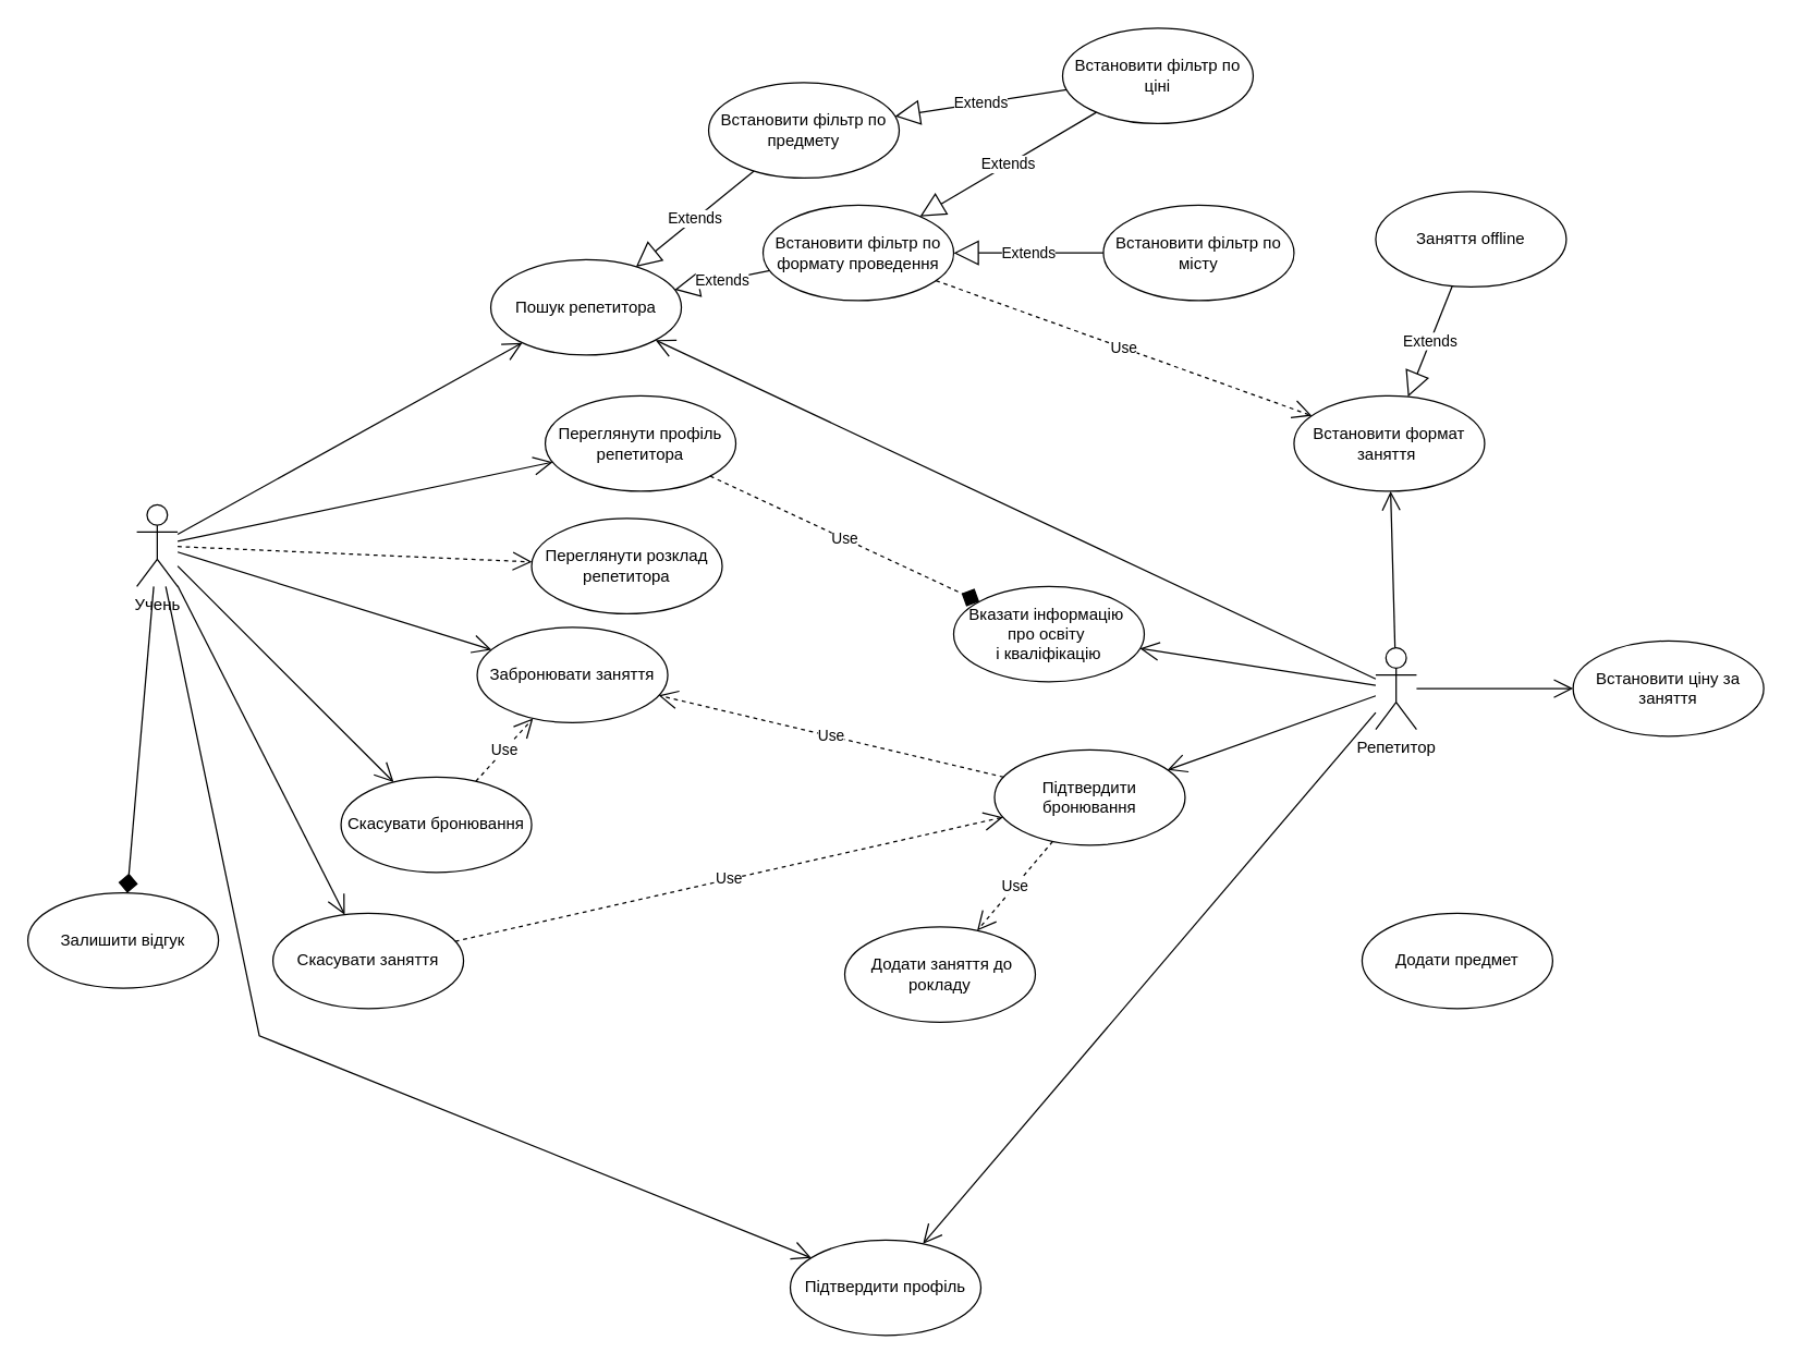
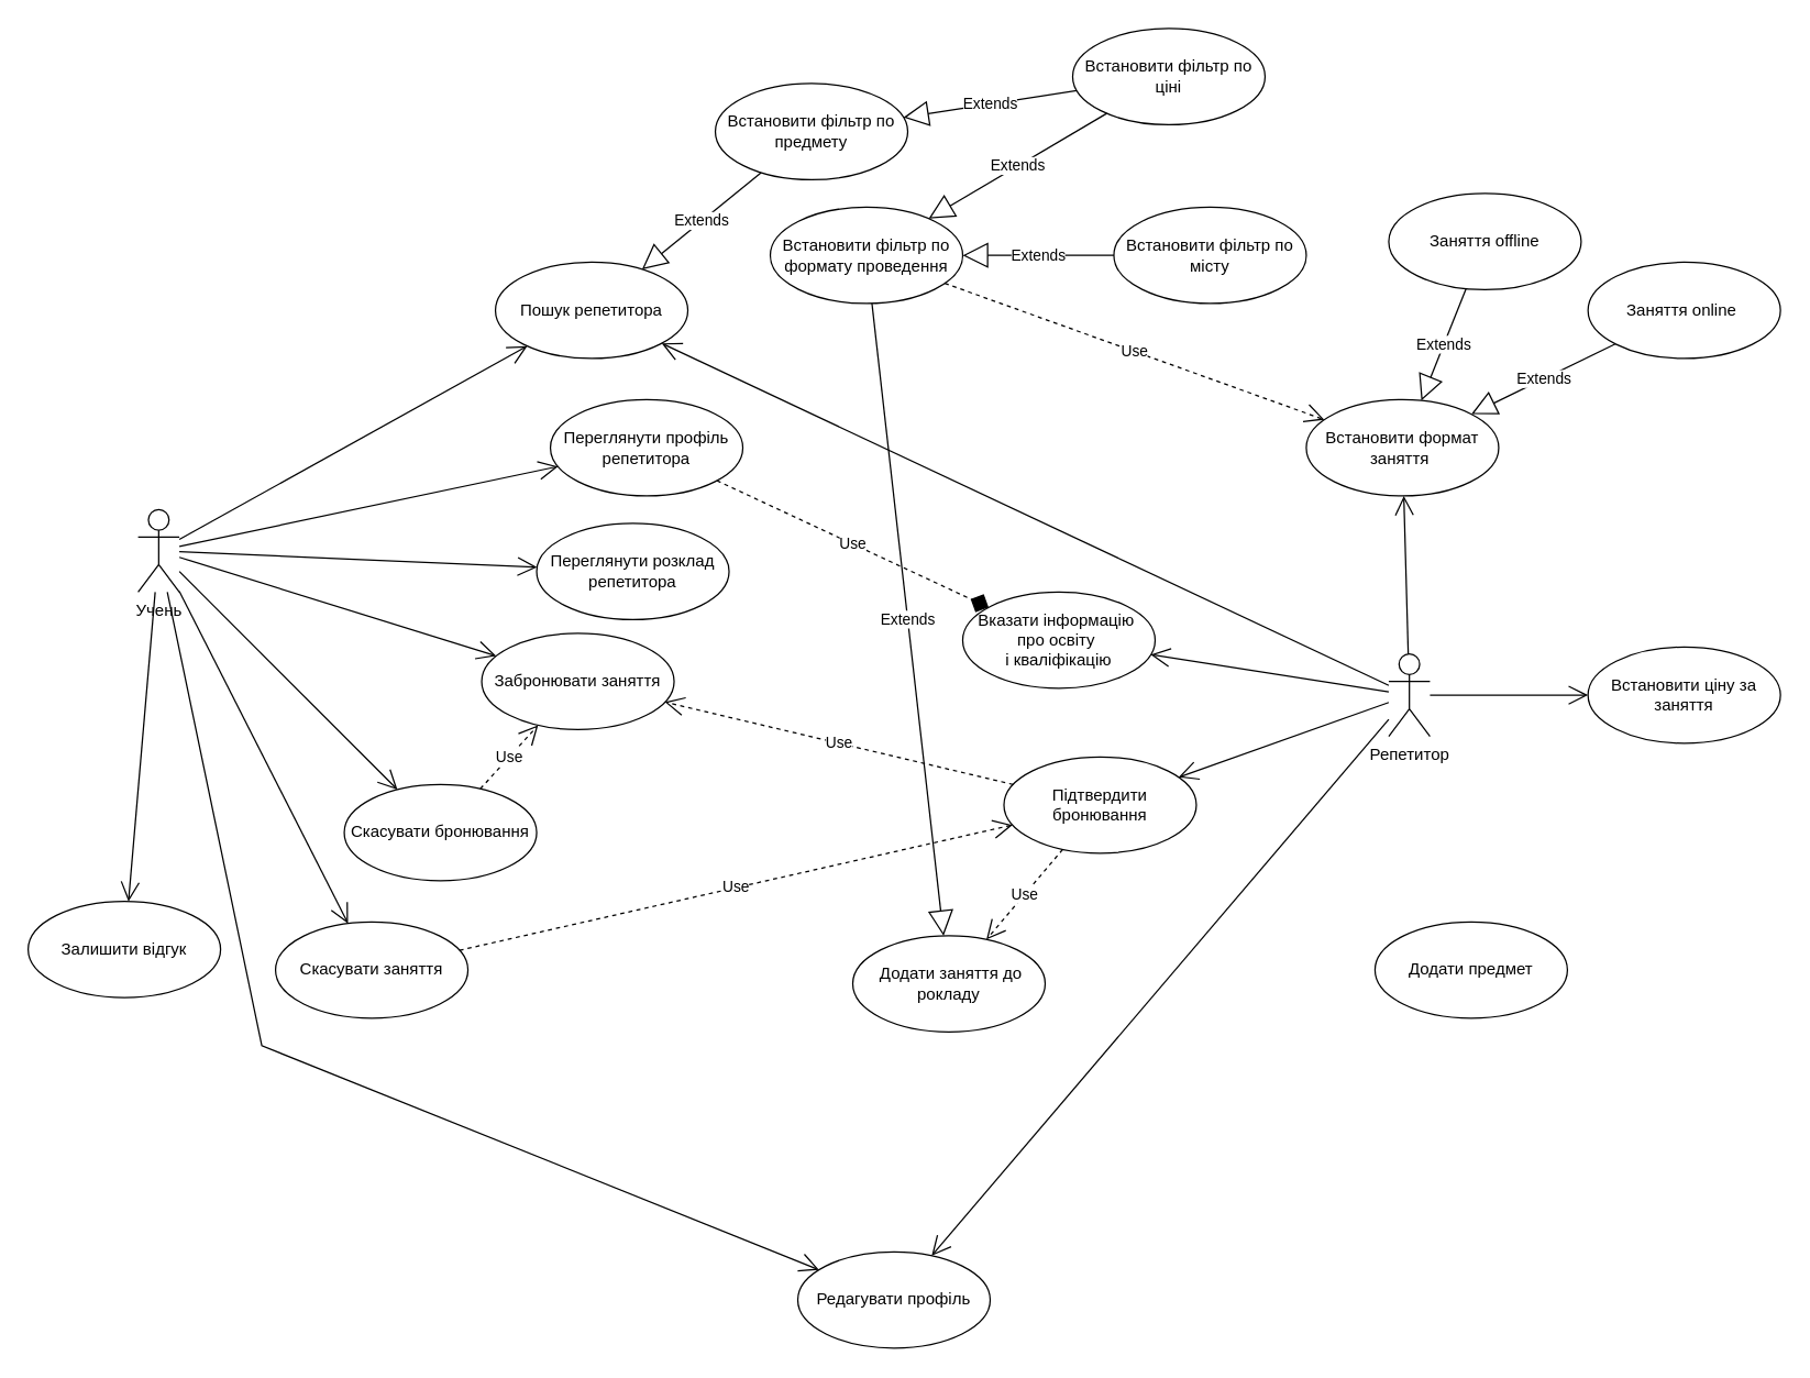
  <mxCell id="0" />
  <mxCell id="1" parent="0" />
  <mxCell id="2" value="Репетитор" style="shape=umlActor;verticalLabelPosition=bottom;verticalAlign=top;html=1;outlineConnect=0;" parent="1" vertex="1"><mxGeometry x="1010" y="475" width="30" height="60" as="geometry" /></mxCell>
  <mxCell id="3" value="Учень" style="shape=umlActor;verticalLabelPosition=bottom;verticalAlign=top;html=1;outlineConnect=0;" parent="1" vertex="1"><mxGeometry x="100" y="370" width="30" height="60" as="geometry" /></mxCell>
  <mxCell id="4" value="Пошук репетитора" style="ellipse;whiteSpace=wrap;html=1;" parent="1" vertex="1"><mxGeometry x="360" y="190" width="140" height="70" as="geometry" /></mxCell>
  <mxCell id="5" value="Переглянути розклад репетитора" style="ellipse;whiteSpace=wrap;html=1;" parent="1" vertex="1"><mxGeometry x="390" y="380" width="140" height="70" as="geometry" /></mxCell>
  <mxCell id="6" value="Переглянути профіль репетитора" style="ellipse;whiteSpace=wrap;html=1;" parent="1" vertex="1"><mxGeometry x="400" y="290" width="140" height="70" as="geometry" /></mxCell>
  <mxCell id="7" value="Залишити відгук" style="ellipse;whiteSpace=wrap;html=1;" parent="1" vertex="1"><mxGeometry y="655" width="140" height="70" as="geometry" x="20" /></mxCell>
  <mxCell id="8" value="Встановити формат заняття&amp;nbsp;" style="ellipse;whiteSpace=wrap;html=1;" parent="1" vertex="1"><mxGeometry x="950" y="290" width="140" height="70" as="geometry" /></mxCell>
  <mxCell id="9" value="Забронювати заняття" style="ellipse;whiteSpace=wrap;html=1;" parent="1" vertex="1"><mxGeometry x="350" y="460" width="140" height="70" as="geometry" /></mxCell>
  <mxCell id="10" value="" style="endArrow=open;endFill=1;endSize=12;html=1;rounded=0;" parent="1" source="3" target="9" edge="1"><mxGeometry width="160" relative="1" as="geometry"><mxPoint x="400" y="370" as="sourcePoint" /><mxPoint x="560" y="370" as="targetPoint" /></mxGeometry></mxCell>
- <mxCell id="11" value="" style="endArrow=open;endFill=1;endSize=12;html=1;rounded=0;dashed=1;" parent="1" source="3" target="5" edge="1"><mxGeometry width="160" relative="1" as="geometry"><mxPoint x="400" y="370" as="sourcePoint" /><mxPoint x="560" y="370" as="targetPoint" /></mxGeometry></mxCell>
+ <mxCell id="11" value="" style="endArrow=open;endFill=1;endSize=12;html=1;rounded=0;" parent="1" source="3" target="5" edge="1"><mxGeometry width="160" relative="1" as="geometry"><mxPoint x="400" y="370" as="sourcePoint" /><mxPoint x="560" y="370" as="targetPoint" /></mxGeometry></mxCell>
  <mxCell id="12" value="" style="endArrow=open;endFill=1;endSize=12;html=1;rounded=0;" parent="1" source="3" target="6" edge="1"><mxGeometry width="160" relative="1" as="geometry"><mxPoint x="400" y="370" as="sourcePoint" /><mxPoint x="560" y="370" as="targetPoint" /></mxGeometry></mxCell>
- <mxCell id="13" value="" style="endArrow=diamond;endFill=1;endSize=12;html=1;rounded=0;" parent="1" source="3" target="7" edge="1"><mxGeometry width="160" relative="1" as="geometry"><mxPoint x="400" y="370" as="sourcePoint" /><mxPoint x="560" y="370" as="targetPoint" /></mxGeometry></mxCell>
+ <mxCell id="13" value="" style="endArrow=open;endFill=1;endSize=12;html=1;rounded=0;" parent="1" source="3" target="7" edge="1"><mxGeometry width="160" relative="1" as="geometry"><mxPoint x="400" y="370" as="sourcePoint" /><mxPoint x="560" y="370" as="targetPoint" /></mxGeometry></mxCell>
  <mxCell id="14" value="" style="endArrow=open;endFill=1;endSize=12;html=1;rounded=0;" parent="1" source="3" target="4" edge="1"><mxGeometry width="160" relative="1" as="geometry"><mxPoint x="400" y="370" as="sourcePoint" /><mxPoint x="560" y="370" as="targetPoint" /></mxGeometry></mxCell>
  <mxCell id="15" value="Встановити фільтр по предмету" style="ellipse;whiteSpace=wrap;html=1;" parent="1" vertex="1"><mxGeometry x="520" y="60" width="140" height="70" as="geometry" /></mxCell>
  <mxCell id="16" value="Заняття offline" style="ellipse;whiteSpace=wrap;html=1;" parent="1" vertex="1"><mxGeometry x="1010" width="140" height="70" as="geometry" y="140" /></mxCell>
+ <mxCell id="17" value="Заняття online&amp;nbsp;" style="ellipse;whiteSpace=wrap;html=1;" parent="1" vertex="1"><mxGeometry x="1155" y="190" width="140" height="70" as="geometry" /></mxCell>
  <mxCell id="18" value="Вказати інформацію&amp;nbsp;&lt;div&gt;про освіту&amp;nbsp;&lt;/div&gt;&lt;div&gt;і кваліфікацію&lt;/div&gt;" style="ellipse;whiteSpace=wrap;html=1;" parent="1" vertex="1"><mxGeometry x="700" y="430" width="140" height="70" as="geometry" /></mxCell>
  <mxCell id="19" value="Встановити ціну за заняття" style="ellipse;whiteSpace=wrap;html=1;" parent="1" vertex="1"><mxGeometry x="1155" y="470" width="140" height="70" as="geometry" /></mxCell>
  <mxCell id="20" value="Підтвердити бронювання" style="ellipse;whiteSpace=wrap;html=1;" parent="1" vertex="1"><mxGeometry x="730" y="550" width="140" height="70" as="geometry" /></mxCell>
  <mxCell id="21" value="&amp;nbsp;Додати заняття до рокладу" style="ellipse;whiteSpace=wrap;html=1;" parent="1" vertex="1"><mxGeometry x="620" y="680" width="140" height="70" as="geometry" /></mxCell>
  <mxCell id="22" value="" style="endArrow=open;endFill=1;endSize=12;html=1;rounded=0;" parent="1" source="2" target="8" edge="1"><mxGeometry width="160" relative="1" as="geometry"><mxPoint x="990" y="440.26" as="sourcePoint" /><mxPoint x="1217" y="587.26" as="targetPoint" /></mxGeometry></mxCell>
  <mxCell id="23" value="" style="endArrow=open;endFill=1;endSize=12;html=1;rounded=0;" parent="1" source="2" target="18" edge="1"><mxGeometry width="160" relative="1" as="geometry"><mxPoint x="80" y="822" as="sourcePoint" /><mxPoint x="192" y="808" as="targetPoint" /></mxGeometry></mxCell>
  <mxCell id="24" value="" style="endArrow=open;endFill=1;endSize=12;html=1;rounded=0;" parent="1" source="2" target="19" edge="1"><mxGeometry width="160" relative="1" as="geometry"><mxPoint x="1020" y="664" as="sourcePoint" /><mxPoint x="1132" y="650" as="targetPoint" /></mxGeometry></mxCell>
  <mxCell id="25" value="" style="endArrow=open;endFill=1;endSize=12;html=1;rounded=0;" parent="1" source="2" target="20" edge="1"><mxGeometry width="160" relative="1" as="geometry"><mxPoint x="1010" y="742" as="sourcePoint" /><mxPoint x="1122" y="728" as="targetPoint" /></mxGeometry></mxCell>
  <mxCell id="26" value="Extends" style="endArrow=block;endSize=16;endFill=0;html=1;rounded=0;" parent="1" source="16" target="8" edge="1"><mxGeometry width="160" relative="1" as="geometry"><mxPoint x="1200" y="370" as="sourcePoint" /><mxPoint x="1360" y="370" as="targetPoint" /></mxGeometry></mxCell>
+ <mxCell id="27" value="Extends" style="endArrow=block;endSize=16;endFill=0;html=1;rounded=0;" parent="1" source="17" target="8" edge="1"><mxGeometry width="160" relative="1" as="geometry"><mxPoint x="1200" y="370" as="sourcePoint" /><mxPoint x="1360" y="370" as="targetPoint" /></mxGeometry></mxCell>
  <mxCell id="28" value="Use" style="endArrow=open;endSize=12;dashed=1;html=1;rounded=0;" parent="1" source="20" target="21" edge="1"><mxGeometry width="160" relative="1" as="geometry"><mxPoint x="1280" y="660" as="sourcePoint" /><mxPoint x="1440" y="660" as="targetPoint" /></mxGeometry></mxCell>
  <mxCell id="29" value="Use" style="endArrow=diamond;endSize=12;dashed=1;html=1;rounded=0;" parent="1" source="6" target="18" edge="1"><mxGeometry width="160" relative="1" as="geometry"><mxPoint x="715" y="614.66" as="sourcePoint" /><mxPoint x="800" y="614.66" as="targetPoint" /></mxGeometry></mxCell>
  <mxCell id="30" value="Встановити фільтр по місту" style="ellipse;whiteSpace=wrap;html=1;" parent="1" vertex="1"><mxGeometry x="810" y="150" width="140" height="70" as="geometry" /></mxCell>
  <mxCell id="31" value="Extends" style="endArrow=block;endSize=16;endFill=0;html=1;rounded=0;" parent="1" source="30" target="34" edge="1"><mxGeometry width="160" relative="1" as="geometry"><mxPoint x="650" y="340" as="sourcePoint" /><mxPoint x="810" y="340" as="targetPoint" /></mxGeometry></mxCell>
- <mxCell id="32" value="Extends" style="endArrow=block;endSize=16;endFill=0;html=1;rounded=0;" parent="1" source="34" target="4" edge="1"><mxGeometry width="160" relative="1" as="geometry"><mxPoint x="800" y="340" as="sourcePoint" /><mxPoint x="980" y="290" as="targetPoint" /></mxGeometry></mxCell>
+ <mxCell id="32" value="Extends" style="endArrow=block;endSize=16;endFill=0;html=1;rounded=0;" parent="1" source="34" target="21" edge="1"><mxGeometry width="160" relative="1" as="geometry"><mxPoint x="800" y="340" as="sourcePoint" /><mxPoint x="980" y="290" as="targetPoint" /></mxGeometry></mxCell>
  <mxCell id="33" value="Extends" style="endArrow=block;endSize=16;endFill=0;html=1;rounded=0;" parent="1" source="15" target="4" edge="1"><mxGeometry width="160" relative="1" as="geometry"><mxPoint x="410" y="370" as="sourcePoint" /><mxPoint x="570" y="370" as="targetPoint" /></mxGeometry></mxCell>
  <mxCell id="34" value="Встановити фільтр по формату проведення" style="ellipse;whiteSpace=wrap;html=1;" parent="1" vertex="1"><mxGeometry x="560" y="150" width="140" height="70" as="geometry" /></mxCell>
  <mxCell id="35" value="Встановити фільтр по ціні" style="ellipse;whiteSpace=wrap;html=1;" parent="1" vertex="1"><mxGeometry x="780" y="20" width="140" height="70" as="geometry" /></mxCell>
  <mxCell id="36" value="Extends" style="endArrow=block;endSize=16;endFill=0;html=1;rounded=0;" parent="1" source="35" target="34" edge="1"><mxGeometry width="160" relative="1" as="geometry"><mxPoint x="860" y="240" as="sourcePoint" /><mxPoint x="730" y="250" as="targetPoint" /></mxGeometry></mxCell>
  <mxCell id="37" value="Extends" style="endArrow=block;endSize=16;endFill=0;html=1;rounded=0;" parent="1" source="35" target="15" edge="1"><mxGeometry width="160" relative="1" as="geometry"><mxPoint x="570" y="250" as="sourcePoint" /><mxPoint x="730" y="250" as="targetPoint" /></mxGeometry></mxCell>
  <mxCell id="38" value="Use" style="endArrow=open;endSize=12;dashed=1;html=1;rounded=0;" parent="1" source="34" target="8" edge="1"><mxGeometry width="160" relative="1" as="geometry"><mxPoint x="790" y="360" as="sourcePoint" /><mxPoint x="950" y="360" as="targetPoint" /></mxGeometry></mxCell>
  <mxCell id="39" value="Use" style="endArrow=open;endSize=12;dashed=1;html=1;rounded=0;" parent="1" source="20" target="9" edge="1"><mxGeometry width="160" relative="1" as="geometry"><mxPoint x="539.5" y="444.75" as="sourcePoint" /><mxPoint x="721.5" y="534.75" as="targetPoint" /></mxGeometry></mxCell>
  <mxCell id="40" value="Скасувати заняття" style="ellipse;whiteSpace=wrap;html=1;" parent="1" vertex="1"><mxGeometry x="200" y="670" width="140" height="70" as="geometry" /></mxCell>
  <mxCell id="41" value="Use" style="endArrow=open;endSize=12;dashed=1;html=1;rounded=0;" parent="1" source="40" target="20" edge="1"><mxGeometry width="160" relative="1" as="geometry"><mxPoint x="692.36" y="626.14" as="sourcePoint" /><mxPoint x="430.36" y="600.14" as="targetPoint" /></mxGeometry></mxCell>
  <mxCell id="42" value="" style="endArrow=open;endFill=1;endSize=12;html=1;rounded=0;" parent="1" source="3" target="40" edge="1"><mxGeometry width="160" relative="1" as="geometry"><mxPoint x="100" y="420.48" as="sourcePoint" /><mxPoint x="324" y="550.48" as="targetPoint" /></mxGeometry></mxCell>
- <mxCell id="43" value="Підтвердити профіль" style="ellipse;whiteSpace=wrap;html=1;" parent="1" vertex="1"><mxGeometry x="580" y="910" width="140" height="70" as="geometry" /></mxCell>
+ <mxCell id="43" value="Редагувати профіль" style="ellipse;whiteSpace=wrap;html=1;" parent="1" vertex="1"><mxGeometry x="580" y="910" width="140" height="70" as="geometry" /></mxCell>
  <mxCell id="44" value="" style="endArrow=open;endFill=1;endSize=12;html=1;rounded=0;" parent="1" source="3" target="43" edge="1"><mxGeometry width="160" relative="1" as="geometry"><mxPoint x="390" y="710" as="sourcePoint" /><mxPoint x="390" y="930" as="targetPoint" /><Array as="points"><mxPoint x="190" y="760" /></Array></mxGeometry></mxCell>
  <mxCell id="45" value="" style="endArrow=open;endFill=1;endSize=12;html=1;rounded=0;" parent="1" source="2" target="43" edge="1"><mxGeometry width="160" relative="1" as="geometry"><mxPoint x="1072.95" y="719.67" as="sourcePoint" /><mxPoint x="919.95" y="774.67" as="targetPoint" /></mxGeometry></mxCell>
  <mxCell id="46" value="Додати предмет" style="ellipse;whiteSpace=wrap;html=1;" parent="1" vertex="1"><mxGeometry x="1000" y="670" width="140" height="70" as="geometry" /></mxCell>
  <mxCell id="47" value="" style="endArrow=open;endFill=1;endSize=12;html=1;rounded=0;" parent="1" source="2" target="4" edge="1"><mxGeometry width="160" relative="1" as="geometry"><mxPoint x="1103" y="560" as="sourcePoint" /><mxPoint x="770" y="950" as="targetPoint" /></mxGeometry></mxCell>
  <mxCell id="48" value="Скасувати бронювання" style="ellipse;whiteSpace=wrap;html=1;" parent="1" vertex="1"><mxGeometry x="250" y="570" width="140" height="70" as="geometry" /></mxCell>
  <mxCell id="49" value="" style="endArrow=open;endFill=1;endSize=12;html=1;rounded=0;" parent="1" source="3" target="48" edge="1"><mxGeometry width="160" relative="1" as="geometry"><mxPoint x="140" y="380.44" as="sourcePoint" /><mxPoint x="279" y="598.44" as="targetPoint" /></mxGeometry></mxCell>
  <mxCell id="50" value="Use" style="endArrow=open;endSize=12;dashed=1;html=1;rounded=0;" parent="1" source="48" target="9" edge="1"><mxGeometry width="160" relative="1" as="geometry"><mxPoint x="317.77" y="641.56" as="sourcePoint" /><mxPoint x="719.77" y="549.56" as="targetPoint" /></mxGeometry></mxCell>
